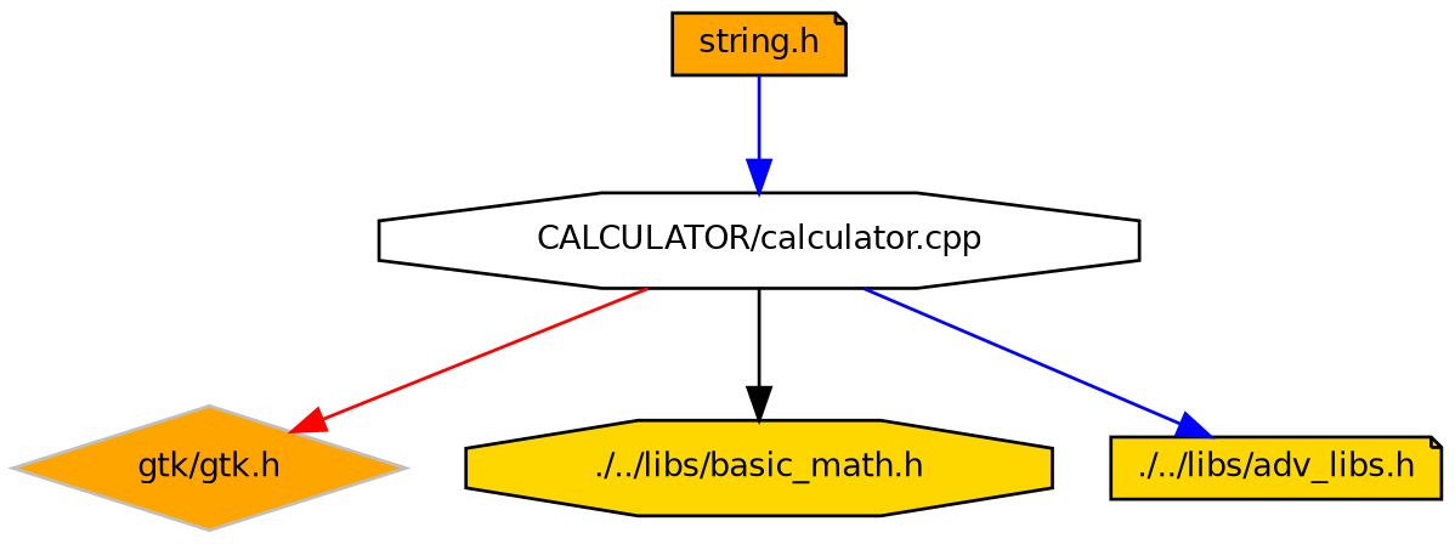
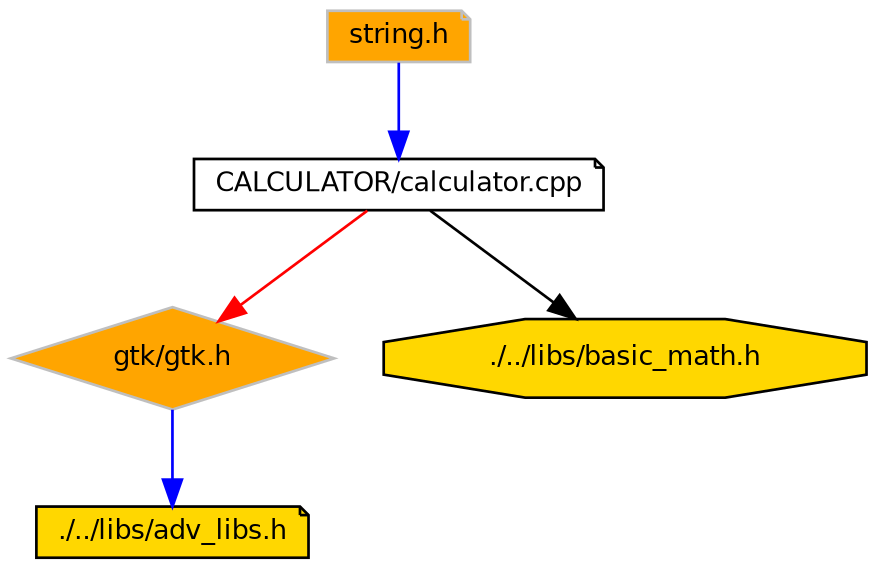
  digraph {
    node [color=black fillcolor=orange fontname=Helvetica fontsize=10 shape=octagon style=filled]
    edge [color=blue fontname=Helvetica fontsize=10 labelfontname=Helvetica labelfontsize=10 style=solid]
-   n1 [fillcolor=white fontcolor=black height=0.2 label="CALCULATOR/calculator.cpp" width=0.4]
+   n1 [fillcolor=white fontcolor=black height=0.2 label="CALCULATOR/calculator.cpp" shape=note width=0.4]
    n2 [color=grey75 height=0.2 label="gtk/gtk.h" shape=diamond width=0.4]
    n3 [fillcolor=gold height=0.2 label="./../libs/basic_math.h" width=0.4]
    n4 [fillcolor=gold height=0.2 label="./../libs/adv_libs.h" shape=note width=0.4]
-   n5 [height=0.2 label="string.h" shape=note width=0.4]
+   n5 [color=grey75 height=0.2 label="string.h" shape=note width=0.4]
    n1 -> n2 [color=red]
    n1 -> n3 [color=black]
-   n1 -> n4
+   n2 -> n4
    n5 -> n1
  }
